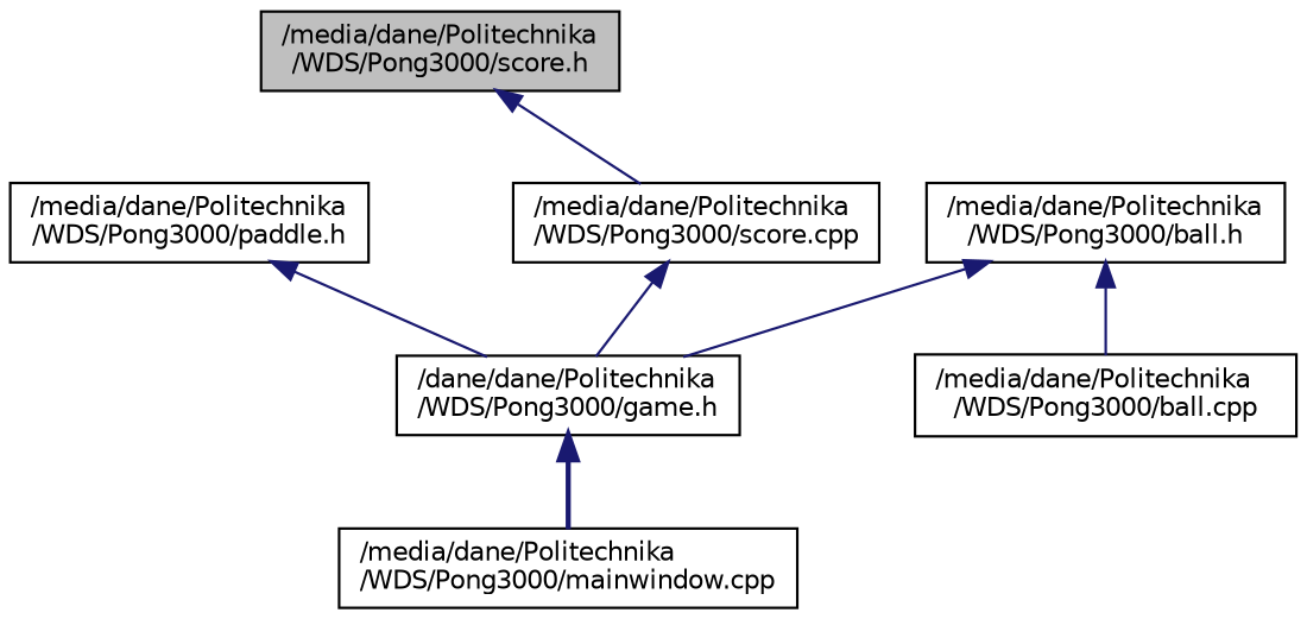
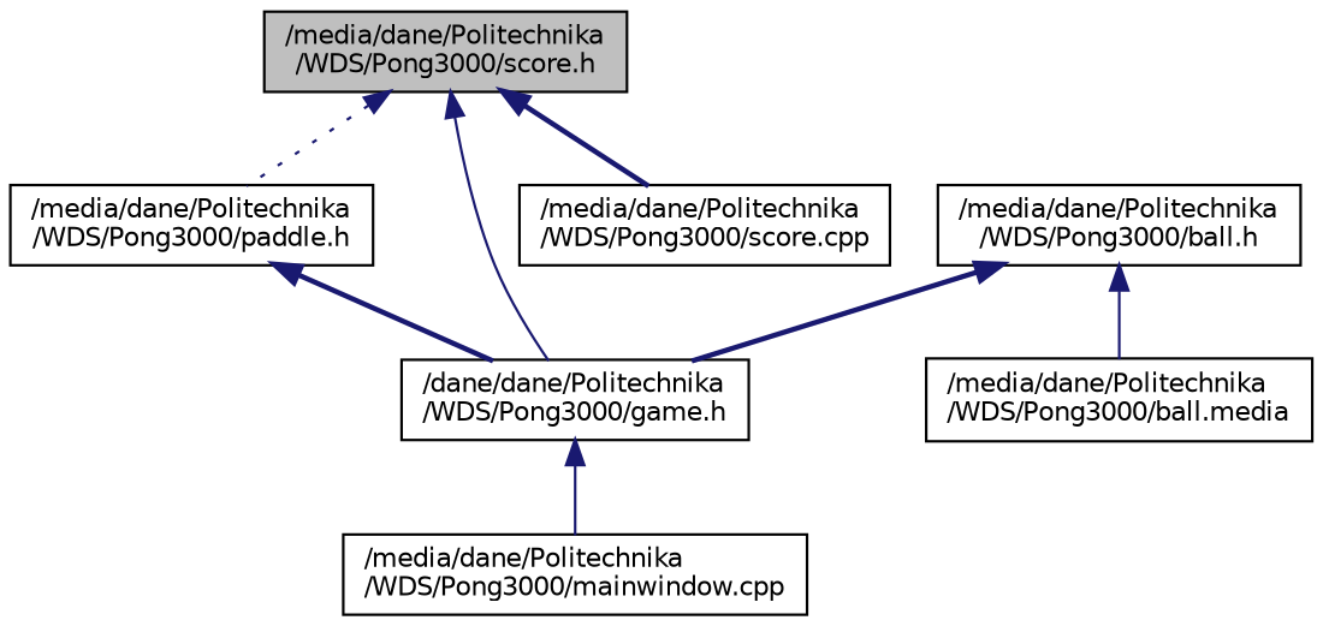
  digraph {
    node [color=black fillcolor=white fontname=Helvetica fontsize=10 shape=record style=filled]
    edge [color=midnightblue dir=back fontname=Helvetica fontsize=10 labelfontname=Helvetica labelfontsize=10 style=solid]
    n1 [fillcolor=grey75 fontcolor=black height=0.2 label="/media/dane/Politechnika\l/WDS/Pong3000/score.h" width=0.4]
    n2 [height=0.2 label="/media/dane/Politechnika\l/WDS/Pong3000/paddle.h" width=0.4]
    n3 [height=0.2 label="/dane/dane/Politechnika\l/WDS/Pong3000/game.h" width=0.4]
    n4 [height=0.2 label="/media/dane/Politechnika\l/WDS/Pong3000/score.cpp" width=0.4]
    n5 [height=0.2 label="/media/dane/Politechnika\l/WDS/Pong3000/mainwindow.cpp" width=0.4]
    n6 [height=0.2 label="/media/dane/Politechnika\l/WDS/Pong3000/ball.h" width=0.4]
-   n7 [height=0.2 label="/media/dane/Politechnika\l/WDS/Pong3000/ball.cpp" width=0.4]
-   n4 -> n3
-   n1 -> n4
-   n2 -> n3
-   n3 -> n5 [style=bold]
-   n6 -> n3
+   n7 [height=0.2 label="/media/dane/Politechnika\l/WDS/Pong3000/ball.media" width=0.4]
+   n1 -> n2 [style=dotted]
+   n1 -> n3
+   n1 -> n4 [style=bold]
+   n2 -> n3 [style=bold]
+   n3 -> n5
+   n6 -> n3 [style=bold]
    n6 -> n7
  }
